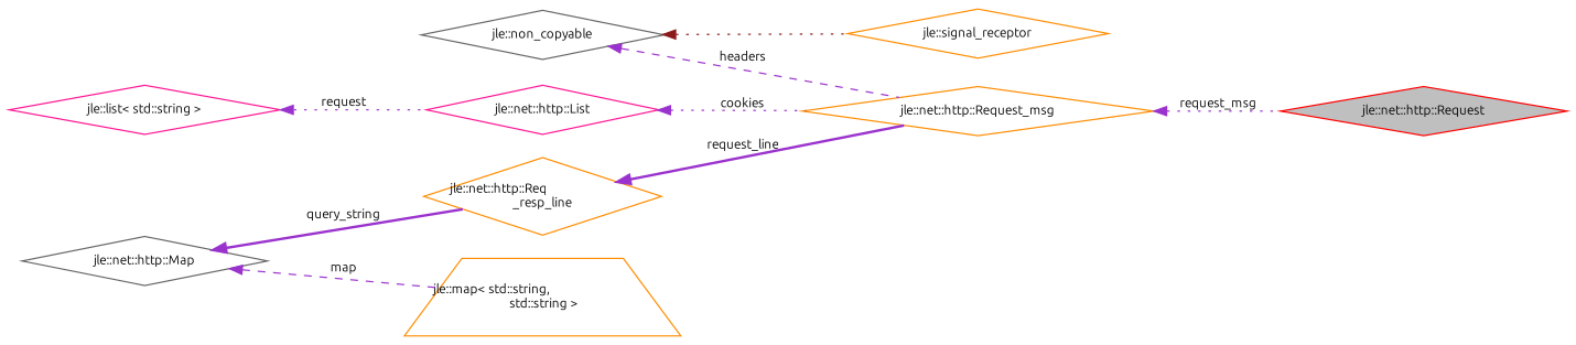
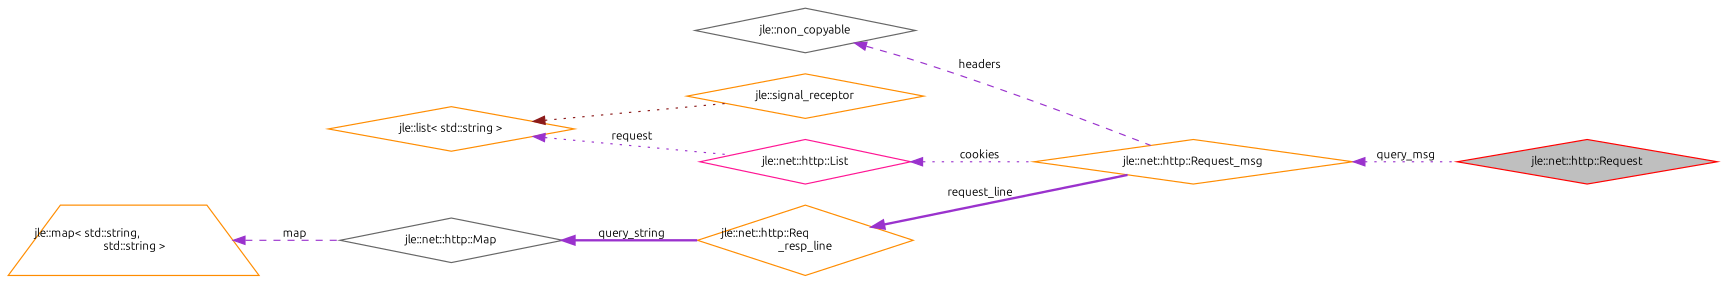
  digraph {
    fontname=Ubuntu
    rankdir=LR
    node [color=darkorange fillcolor=white fontname=Ubuntu fontsize=10 shape=diamond style=filled]
    edge [color=darkorchid3 dir=back fontname=Ubuntu fontsize=10 labelfontname=Helvetica labelfontsize=10 style=dotted]
    n1 [color=red fillcolor=grey75 fontcolor=black height=0.2 label="jle::net::http::Request" width=0.4]
    n2 [height=0.2 label="jle::signal_receptor" width=0.4]
    n3 [color=gray40 height=0.2 label="jle::non_copyable" width=0.4]
    n4 [height=0.2 label="jle::net::http::Request_msg" width=0.4]
    n5 [color=deeppink height=0.2 label="jle::net::http::List" width=0.4]
-   n6 [color=deeppink height=0.2 label="jle::list\< std::string \>" width=0.4]
+   n6 [height=0.2 label="jle::list\< std::string \>" width=0.4]
    n7 [height=0.2 label="jle::net::http::Req\l_resp_line" width=0.4]
    n8 [color=gray40 height=0.2 label="jle::net::http::Map" width=0.4]
    n9 [height=0.2 label="jle::map\< std::string,\l std::string \>" shape=trapezium width=0.4]
-   n3 -> n2 [color=firebrick4]
+   n6 -> n2 [color=firebrick4]
    n3 -> n4 [label=" headers" style=dashed]
-   n4 -> n1 [label=" request_msg"]
+   n4 -> n1 [label=" query_msg"]
    n5 -> n4 [label=" cookies"]
    n6 -> n5 [label=" request"]
    n7 -> n4 [label=" request_line" style=bold]
    n8 -> n7 [label=" query_string" style=bold]
-   n8 -> n9 [label=" map" style=dashed]
+   n9 -> n8 [label=" map" style=dashed]
  }
